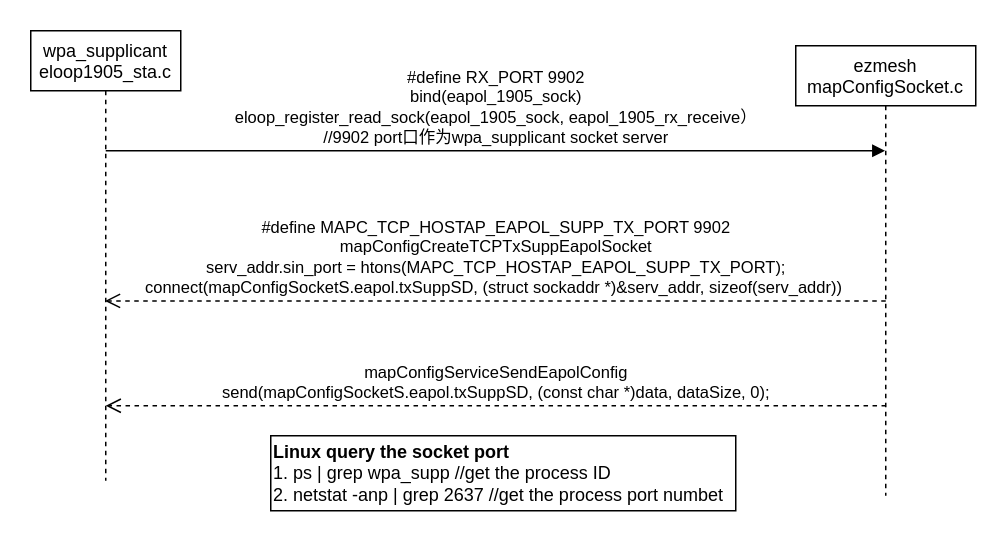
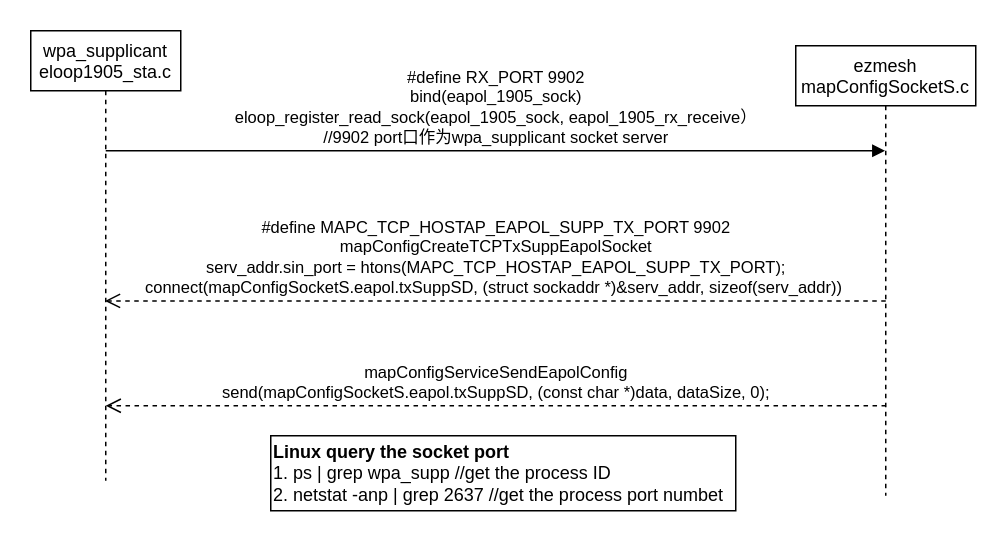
  <mxCell id="0" />
  <mxCell id="1" parent="0" />
  <mxCell id="2" value="wpa_supplicant&#10;eloop1905_sta.c" style="shape=umlLifeline;perimeter=lifelinePerimeter;container=1;collapsible=0;recursiveResize=0;rounded=0;shadow=0;strokeWidth=1;" vertex="1" parent="1"><mxGeometry x="20" y="20" width="100" height="300" as="geometry" /></mxCell>
  <mxCell id="3" value="#define RX_PORT 9902&lt;br&gt;bind(eapol_1905_sock)&lt;br&gt;eloop_register_read_sock(eapol_1905_sock, eapol_1905_rx_receive）&lt;br&gt;//9902 port口作为wpa_supplicant socket server" style="html=1;verticalAlign=bottom;endArrow=block;" edge="1" parent="2" target="4"><mxGeometry width="80" relative="1" as="geometry"><mxPoint x="50" y="80" as="sourcePoint" /><mxPoint x="500" y="80" as="targetPoint" /></mxGeometry></mxCell>
- <mxCell id="4" value="ezmesh&#10;mapConfigSocket.c" style="shape=umlLifeline;perimeter=lifelinePerimeter;container=1;collapsible=0;recursiveResize=0;rounded=0;shadow=0;strokeWidth=1;" vertex="1" parent="1"><mxGeometry x="530" y="30" width="120" height="300" as="geometry" /></mxCell>
+ <mxCell id="4" value="ezmesh&#10;mapConfigSocketS.c" style="shape=umlLifeline;perimeter=lifelinePerimeter;container=1;collapsible=0;recursiveResize=0;rounded=0;shadow=0;strokeWidth=1;" vertex="1" parent="1"><mxGeometry x="530" y="30" width="120" height="300" as="geometry" /></mxCell>
  <mxCell id="5" value="#define MAPC_TCP_HOSTAP_EAPOL_SUPP_TX_PORT 9902&lt;br&gt;mapConfigCreateTCPTxSuppEapolSocket&lt;br&gt;serv_addr.sin_port = htons(MAPC_TCP_HOSTAP_EAPOL_SUPP_TX_PORT);&lt;br&gt;connect(mapConfigSocketS.eapol.txSuppSD, (struct sockaddr *)&amp;amp;serv_addr, sizeof(serv_addr))&amp;nbsp;" style="html=1;verticalAlign=bottom;endArrow=open;dashed=1;endSize=8;exitX=0.5;exitY=0.567;exitDx=0;exitDy=0;exitPerimeter=0;" edge="1" parent="1" source="4" target="2"><mxGeometry relative="1" as="geometry"><mxPoint x="520" y="200" as="sourcePoint" /><mxPoint x="450" y="200" as="targetPoint" /></mxGeometry></mxCell>
  <mxCell id="6" value="mapConfigServiceSendEapolConfig&lt;br&gt;send(mapConfigSocketS.eapol.txSuppSD, (const char *)data, dataSize, 0);" style="html=1;verticalAlign=bottom;endArrow=open;dashed=1;endSize=8;exitX=0.5;exitY=0.567;exitDx=0;exitDy=0;exitPerimeter=0;" edge="1" parent="1"><mxGeometry relative="1" as="geometry"><mxPoint x="590.19" y="270" as="sourcePoint" /><mxPoint x="70" y="270" as="targetPoint" /></mxGeometry></mxCell>
  <mxCell id="7" value="&lt;b&gt;Linux query the socket port&lt;/b&gt;&lt;br&gt;1.&amp;nbsp;ps | grep wpa_supp //get the process ID&lt;br&gt;2.&amp;nbsp;netstat -anp | grep 2637 //get the process port numbet" style="html=1;align=left;" vertex="1" parent="1"><mxGeometry x="180" y="290" width="310" height="50" as="geometry" /></mxCell>
